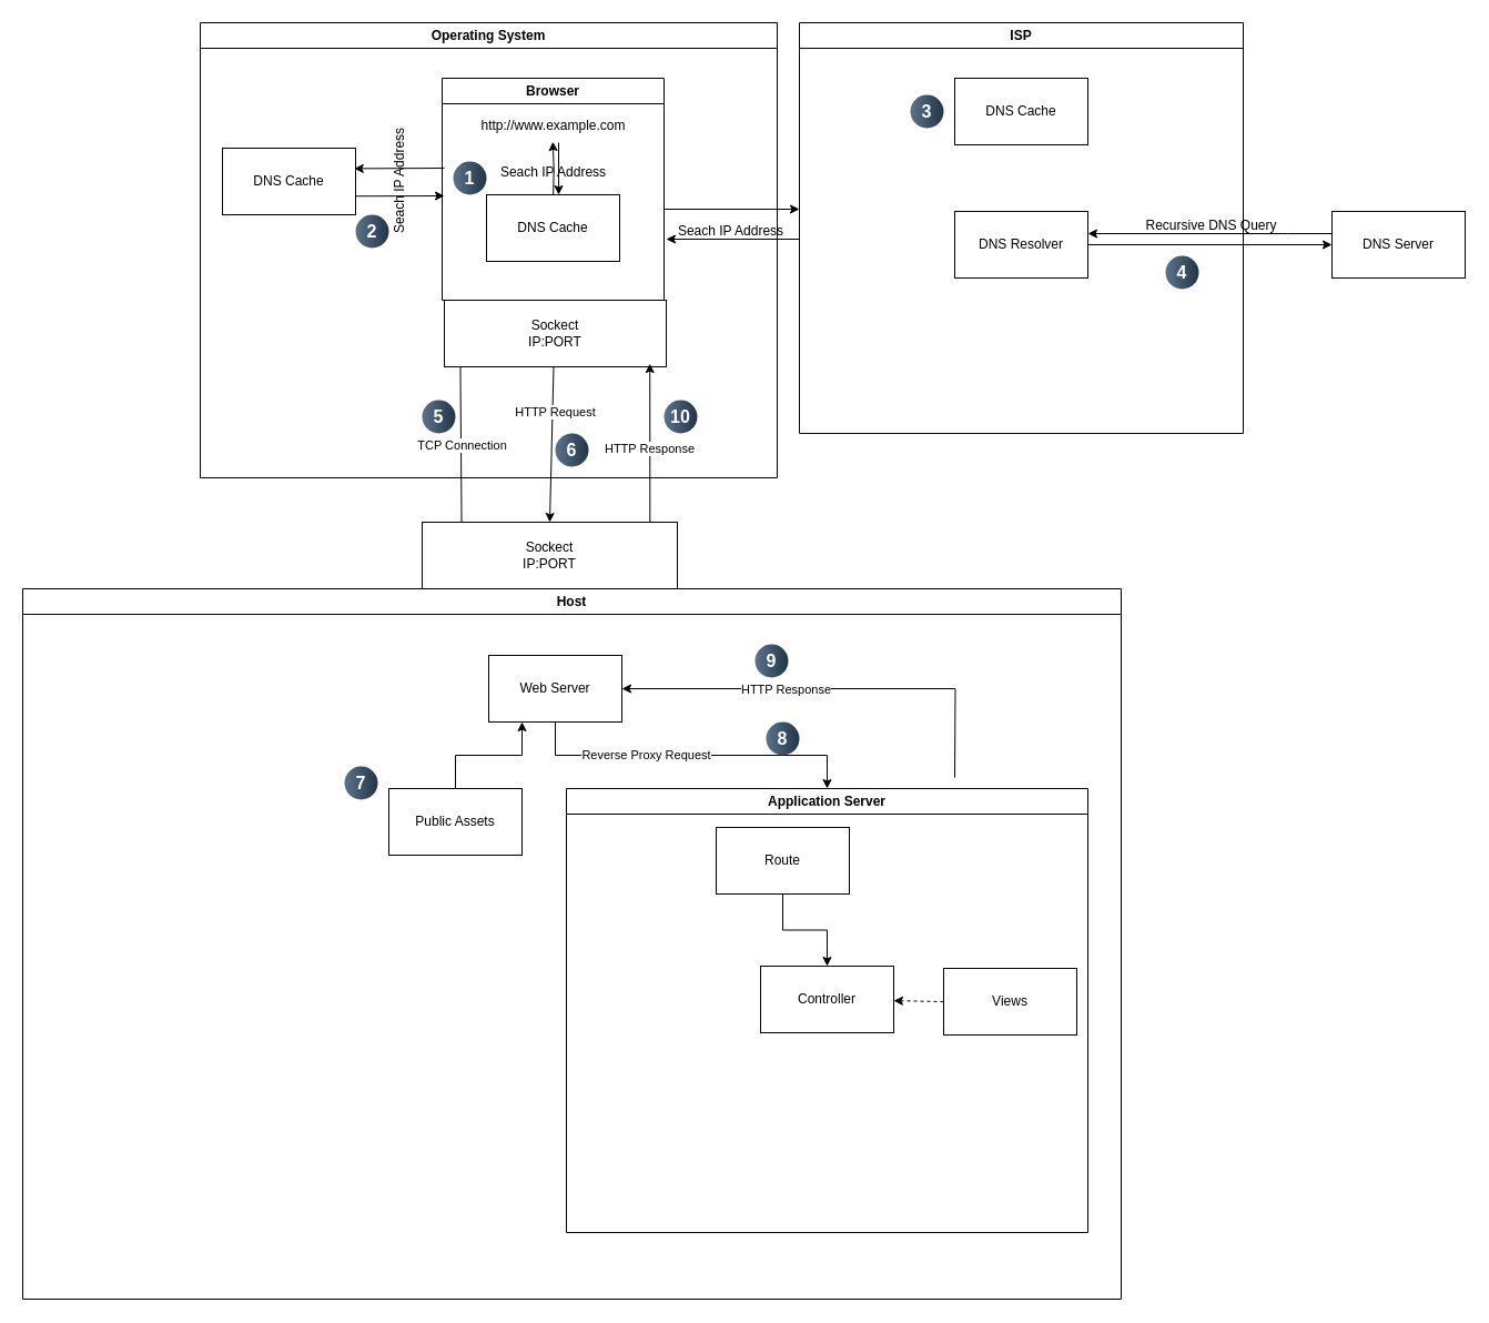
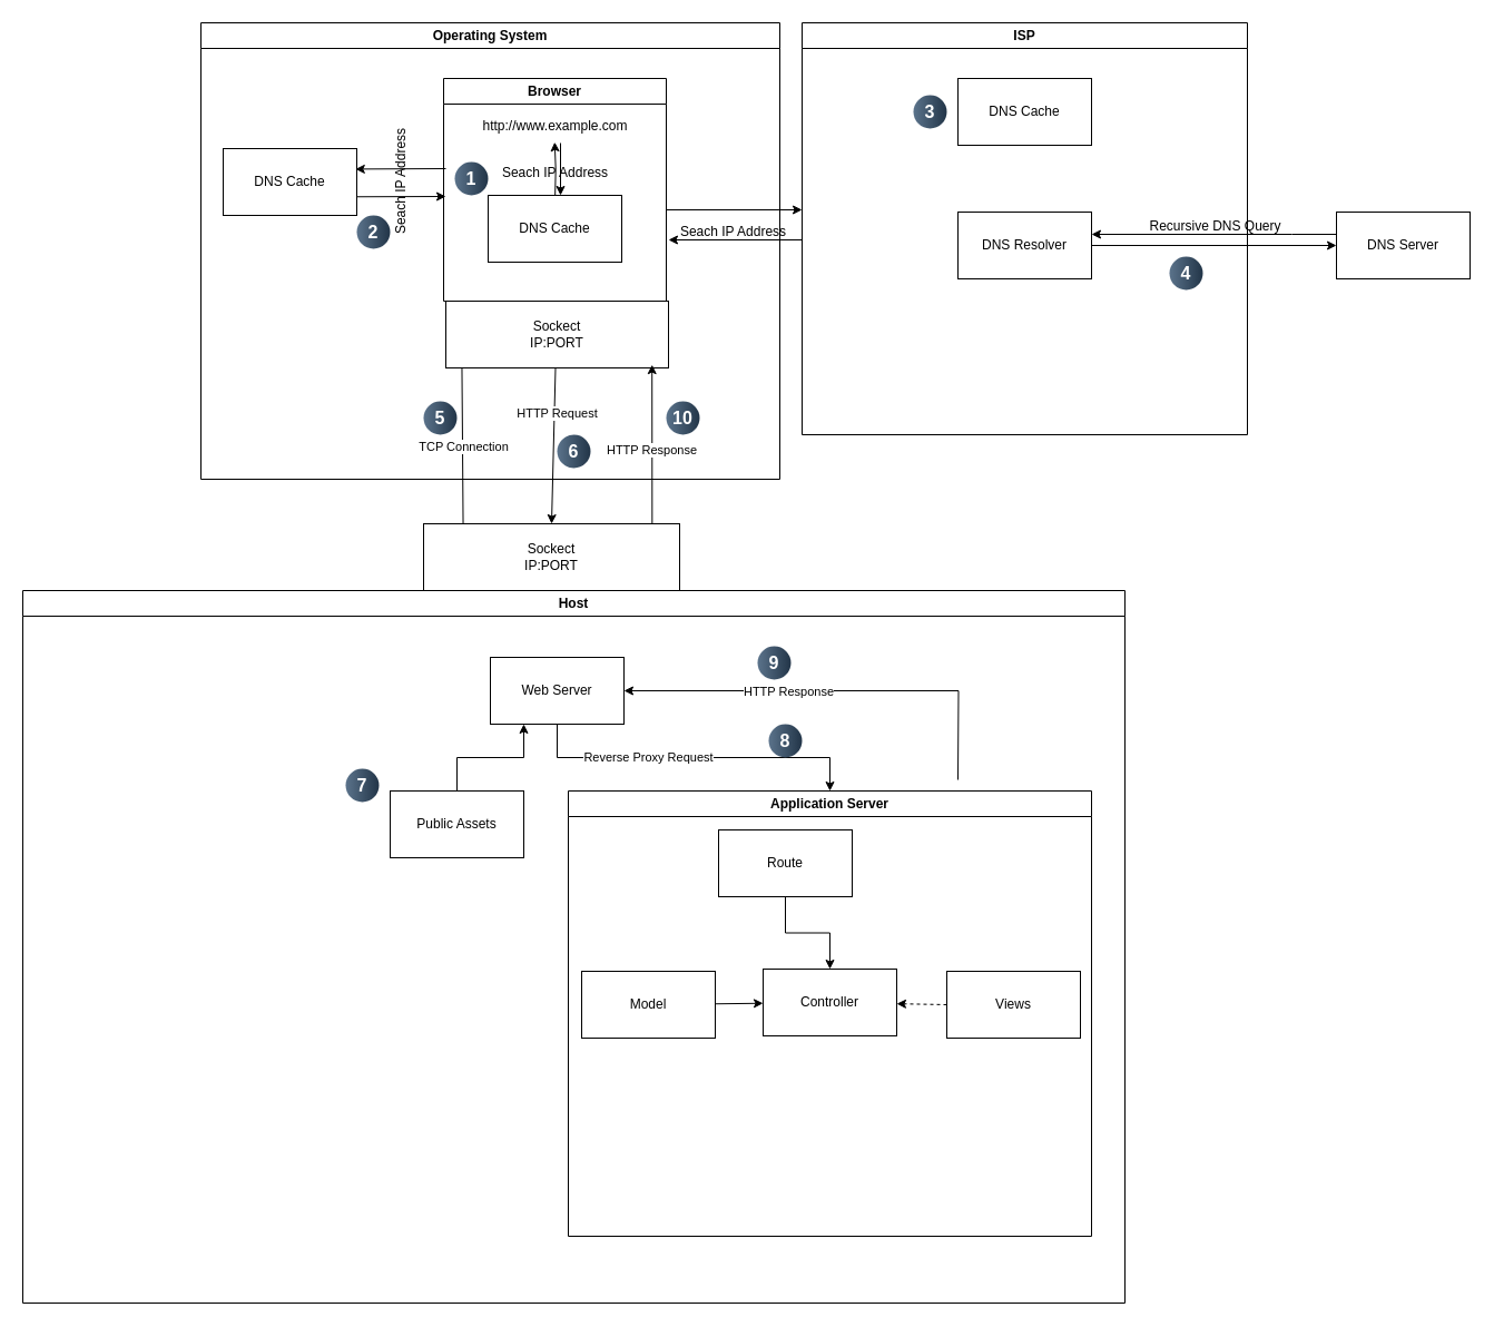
  <mxCell id="0" />
  <mxCell id="1" parent="0" />
  <mxCell id="2" style="rounded=0;orthogonalLoop=1;jettySize=auto;html=1;endArrow=none;endFill=0;exitX=0;exitY=1;exitDx=0;exitDy=0;entryX=0.4;entryY=-0.002;entryDx=0;entryDy=0;entryPerimeter=0;" edge="1" parent="1" target="33"><mxGeometry relative="1" as="geometry"><mxPoint x="414" y="270" as="sourcePoint" /><mxPoint x="414" y="520" as="targetPoint" /></mxGeometry></mxCell>
  <mxCell id="3" value="TCP Connection" style="edgeLabel;html=1;align=center;verticalAlign=middle;resizable=0;points=[];" vertex="1" connectable="0" parent="2"><mxGeometry x="0.015" relative="1" as="geometry"><mxPoint as="offset" /></mxGeometry></mxCell>
  <mxCell id="4" style="rounded=0;orthogonalLoop=1;jettySize=auto;html=1;exitX=0.5;exitY=0;exitDx=0;exitDy=0;entryX=0.5;entryY=0;entryDx=0;entryDy=0;" edge="1" parent="1" source="20" target="56"><mxGeometry relative="1" as="geometry"><mxPoint x="504" y="390" as="sourcePoint" /><mxPoint x="498" y="460" as="targetPoint" /></mxGeometry></mxCell>
  <mxCell id="5" value="HTTP Request" style="edgeLabel;html=1;align=center;verticalAlign=middle;resizable=0;points=[];" vertex="1" connectable="0" parent="4"><mxGeometry x="-0.03" y="2" relative="1" as="geometry"><mxPoint y="3" as="offset" /></mxGeometry></mxCell>
  <mxCell id="6" value="Operating System" style="swimlane;whiteSpace=wrap;html=1;" vertex="1" parent="1"><mxGeometry x="180" y="20" width="520" height="410" as="geometry" /></mxCell>
  <mxCell id="7" value="" style="rounded=0;orthogonalLoop=1;jettySize=auto;html=1;entryX=0.99;entryY=0.307;entryDx=0;entryDy=0;entryPerimeter=0;" edge="1" parent="6" target="17"><mxGeometry relative="1" as="geometry"><mxPoint x="220" y="131" as="sourcePoint" /><mxPoint x="138" y="128" as="targetPoint" /></mxGeometry></mxCell>
  <mxCell id="8" style="edgeStyle=orthogonalEdgeStyle;rounded=0;orthogonalLoop=1;jettySize=auto;html=1;" edge="1" parent="6"><mxGeometry relative="1" as="geometry"><mxPoint x="540" y="168" as="targetPoint" /><mxPoint x="418" y="168" as="sourcePoint" /></mxGeometry></mxCell>
  <mxCell id="9" value="Browser" style="swimlane;whiteSpace=wrap;html=1;" vertex="1" parent="6"><mxGeometry x="218" y="50" width="200" height="200" as="geometry" /></mxCell>
  <mxCell id="10" value="" style="edgeStyle=orthogonalEdgeStyle;rounded=0;orthogonalLoop=1;jettySize=auto;html=1;" edge="1" parent="9"><mxGeometry relative="1" as="geometry"><mxPoint x="105" y="58" as="sourcePoint" /><mxPoint x="105" y="105" as="targetPoint" /></mxGeometry></mxCell>
  <mxCell id="11" value="http://www.example.com" style="text;html=1;align=center;verticalAlign=middle;resizable=0;points=[];autosize=1;strokeColor=none;fillColor=none;" vertex="1" parent="9"><mxGeometry x="25" y="28" width="150" height="30" as="geometry" /></mxCell>
  <mxCell id="12" value="DNS Cache" style="rounded=0;whiteSpace=wrap;html=1;" vertex="1" parent="9"><mxGeometry x="40" y="105" width="120" height="60" as="geometry" /></mxCell>
  <mxCell id="13" style="edgeStyle=orthogonalEdgeStyle;rounded=0;orthogonalLoop=1;jettySize=auto;html=1;entryX=0.436;entryY=0.975;entryDx=0;entryDy=0;entryPerimeter=0;exitX=0.423;exitY=0.001;exitDx=0;exitDy=0;exitPerimeter=0;" edge="1" parent="9"><mxGeometry relative="1" as="geometry"><mxPoint x="100.16" y="105.0" as="sourcePoint" /><mxPoint x="99.8" y="57.19" as="targetPoint" /></mxGeometry></mxCell>
  <mxCell id="14" value="Seach IP Address" style="text;html=1;align=center;verticalAlign=middle;resizable=0;points=[];autosize=1;strokeColor=none;fillColor=none;" vertex="1" parent="9"><mxGeometry x="40" y="70" width="120" height="30" as="geometry" /></mxCell>
  <mxCell id="15" value="1" style="ellipse;whiteSpace=wrap;html=1;aspect=fixed;rotation=0;gradientColor=#223548;strokeColor=none;gradientDirection=east;fillColor=#5b738b;rounded=0;pointerEvents=0;fontFamily=Helvetica;fontSize=16;fontColor=#FFFFFF;spacingTop=4;spacingBottom=4;spacingLeft=4;spacingRight=4;points=[];fontStyle=1" vertex="1" parent="9"><mxGeometry x="10" y="75" width="30" height="30" as="geometry" /></mxCell>
  <mxCell id="16" style="rounded=0;orthogonalLoop=1;jettySize=auto;html=1;" edge="1" parent="6"><mxGeometry relative="1" as="geometry"><mxPoint x="130" y="156.308" as="sourcePoint" /><mxPoint x="220" y="156" as="targetPoint" /></mxGeometry></mxCell>
  <mxCell id="17" value="DNS Cache" style="rounded=0;whiteSpace=wrap;html=1;" vertex="1" parent="6"><mxGeometry x="20" y="113" width="120" height="60" as="geometry" /></mxCell>
  <mxCell id="18" value="Seach IP Address" style="text;html=1;align=center;verticalAlign=middle;resizable=0;points=[];autosize=1;strokeColor=none;fillColor=none;rotation=-90;" vertex="1" parent="6"><mxGeometry x="120" y="128" width="120" height="30" as="geometry" /></mxCell>
  <mxCell id="19" value="Seach IP Address" style="text;html=1;align=center;verticalAlign=middle;resizable=0;points=[];autosize=1;strokeColor=none;fillColor=none;" vertex="1" parent="6"><mxGeometry x="418" y="173" width="120" height="30" as="geometry" /></mxCell>
  <mxCell id="20" value="&lt;div&gt;Sockect&lt;/div&gt;&lt;div&gt;IP:PORT&lt;br&gt;&lt;/div&gt;" style="rounded=0;whiteSpace=wrap;html=1;" vertex="1" parent="6"><mxGeometry x="220" y="250" width="200" height="60" as="geometry" /></mxCell>
  <mxCell id="21" value="2" style="ellipse;whiteSpace=wrap;html=1;aspect=fixed;rotation=0;gradientColor=#223548;strokeColor=none;gradientDirection=east;fillColor=#5b738b;rounded=0;pointerEvents=0;fontFamily=Helvetica;fontSize=16;fontColor=#FFFFFF;spacingTop=4;spacingBottom=4;spacingLeft=4;spacingRight=4;points=[];fontStyle=1" vertex="1" parent="6"><mxGeometry x="140" y="173" width="30" height="30" as="geometry" /></mxCell>
  <mxCell id="22" value="5" style="ellipse;whiteSpace=wrap;html=1;aspect=fixed;rotation=0;gradientColor=#223548;strokeColor=none;gradientDirection=east;fillColor=#5b738b;rounded=0;pointerEvents=0;fontFamily=Helvetica;fontSize=16;fontColor=#FFFFFF;spacingTop=4;spacingBottom=4;spacingLeft=4;spacingRight=4;points=[];fontStyle=1" vertex="1" parent="6"><mxGeometry x="200" y="340" width="30" height="30" as="geometry" /></mxCell>
  <mxCell id="23" value="6" style="ellipse;whiteSpace=wrap;html=1;aspect=fixed;rotation=0;gradientColor=#223548;strokeColor=none;gradientDirection=east;fillColor=#5b738b;rounded=0;pointerEvents=0;fontFamily=Helvetica;fontSize=16;fontColor=#FFFFFF;spacingTop=4;spacingBottom=4;spacingLeft=4;spacingRight=4;points=[];fontStyle=1" vertex="1" parent="6"><mxGeometry x="320" y="370" width="30" height="30" as="geometry" /></mxCell>
  <mxCell id="24" value="10" style="ellipse;whiteSpace=wrap;html=1;aspect=fixed;rotation=0;gradientColor=#223548;strokeColor=none;gradientDirection=east;fillColor=#5b738b;rounded=0;pointerEvents=0;fontFamily=Helvetica;fontSize=16;fontColor=#FFFFFF;spacingTop=4;spacingBottom=4;spacingLeft=4;spacingRight=4;points=[];fontStyle=1" vertex="1" parent="6"><mxGeometry x="418" y="340" width="30" height="30" as="geometry" /></mxCell>
  <mxCell id="25" style="rounded=0;orthogonalLoop=1;jettySize=auto;html=1;" edge="1" parent="1"><mxGeometry relative="1" as="geometry"><mxPoint x="600" y="215" as="targetPoint" /><mxPoint x="720" y="215" as="sourcePoint" /></mxGeometry></mxCell>
  <mxCell id="26" value="ISP" style="swimlane;whiteSpace=wrap;html=1;startSize=23;" vertex="1" parent="1"><mxGeometry x="720" y="20" width="400" height="370" as="geometry" /></mxCell>
  <mxCell id="27" value="DNS Cache" style="rounded=0;whiteSpace=wrap;html=1;" vertex="1" parent="26"><mxGeometry x="140" y="50" width="120" height="60" as="geometry" /></mxCell>
  <mxCell id="28" value="DNS Resolver" style="rounded=0;whiteSpace=wrap;html=1;" vertex="1" parent="26"><mxGeometry x="140" y="170" width="120" height="60" as="geometry" /></mxCell>
  <mxCell id="29" value="4" style="ellipse;whiteSpace=wrap;html=1;aspect=fixed;rotation=0;gradientColor=#223548;strokeColor=none;gradientDirection=east;fillColor=#5b738b;rounded=0;pointerEvents=0;fontFamily=Helvetica;fontSize=16;fontColor=#FFFFFF;spacingTop=4;spacingBottom=4;spacingLeft=4;spacingRight=4;points=[];fontStyle=1" vertex="1" parent="26"><mxGeometry x="330" y="210" width="30" height="30" as="geometry" /></mxCell>
  <mxCell id="30" value="3" style="ellipse;whiteSpace=wrap;html=1;aspect=fixed;rotation=0;gradientColor=#223548;strokeColor=none;gradientDirection=east;fillColor=#5b738b;rounded=0;pointerEvents=0;fontFamily=Helvetica;fontSize=16;fontColor=#FFFFFF;spacingTop=4;spacingBottom=4;spacingLeft=4;spacingRight=4;points=[];fontStyle=1" vertex="1" parent="26"><mxGeometry x="100" y="65" width="30" height="30" as="geometry" /></mxCell>
  <mxCell id="31" style="rounded=0;orthogonalLoop=1;jettySize=auto;html=1;exitX=0.893;exitY=0.929;exitDx=0;exitDy=0;exitPerimeter=0;entryX=0.926;entryY=0.952;entryDx=0;entryDy=0;entryPerimeter=0;" edge="1" parent="1" source="56" target="20"><mxGeometry relative="1" as="geometry"><mxPoint x="590" y="340" as="targetPoint" /><mxPoint x="591.12" y="508.8" as="sourcePoint" /></mxGeometry></mxCell>
  <mxCell id="32" value="HTTP Response" style="edgeLabel;html=1;align=center;verticalAlign=middle;resizable=0;points=[];" vertex="1" connectable="0" parent="31"><mxGeometry x="-0.029" y="1" relative="1" as="geometry"><mxPoint y="-26" as="offset" /></mxGeometry></mxCell>
  <mxCell id="33" value="Host" style="swimlane;whiteSpace=wrap;html=1;startSize=23;" vertex="1" parent="1"><mxGeometry x="20" y="530" width="990" height="640" as="geometry" /></mxCell>
  <mxCell id="34" style="edgeStyle=orthogonalEdgeStyle;rounded=0;orthogonalLoop=1;jettySize=auto;html=1;startArrow=classic;startFill=1;endArrow=none;endFill=0;" edge="1" parent="33" source="36"><mxGeometry relative="1" as="geometry"><mxPoint x="840" y="170.0" as="targetPoint" /></mxGeometry></mxCell>
  <mxCell id="35" value="HTTP Response" style="edgeLabel;html=1;align=center;verticalAlign=middle;resizable=0;points=[];" vertex="1" connectable="0" parent="34"><mxGeometry x="-0.229" relative="1" as="geometry"><mxPoint as="offset" /></mxGeometry></mxCell>
  <mxCell id="36" value="Web Server" style="rounded=0;whiteSpace=wrap;html=1;" vertex="1" parent="33"><mxGeometry x="420" y="60" width="120" height="60" as="geometry" /></mxCell>
  <mxCell id="37" style="edgeStyle=orthogonalEdgeStyle;rounded=0;orthogonalLoop=1;jettySize=auto;html=1;entryX=0.5;entryY=1;entryDx=0;entryDy=0;startArrow=classic;startFill=1;endArrow=none;endFill=0;" edge="1" parent="33" source="39" target="36"><mxGeometry relative="1" as="geometry"><mxPoint x="500" y="130.0" as="targetPoint" /></mxGeometry></mxCell>
  <mxCell id="38" value="Reverse Proxy Request" style="edgeLabel;html=1;align=center;verticalAlign=middle;resizable=0;points=[];" vertex="1" connectable="0" parent="37"><mxGeometry x="0.272" y="-1" relative="1" as="geometry"><mxPoint as="offset" /></mxGeometry></mxCell>
  <mxCell id="39" value="Application Server" style="swimlane;whiteSpace=wrap;html=1;startSize=23;" vertex="1" parent="33"><mxGeometry x="490" y="180" width="470" height="400" as="geometry" /></mxCell>
  <mxCell id="40" value="" style="edgeStyle=orthogonalEdgeStyle;rounded=0;orthogonalLoop=1;jettySize=auto;html=1;" edge="1" parent="39" source="41" target="42"><mxGeometry relative="1" as="geometry" /></mxCell>
  <mxCell id="41" value="Route" style="rounded=0;whiteSpace=wrap;html=1;" vertex="1" parent="39"><mxGeometry x="135" y="35" width="120" height="60" as="geometry" /></mxCell>
  <mxCell id="42" value="Controller" style="rounded=0;whiteSpace=wrap;html=1;" vertex="1" parent="39"><mxGeometry x="175" y="160" width="120" height="60" as="geometry" /></mxCell>
  <mxCell id="43" value="" style="rounded=0;orthogonalLoop=1;jettySize=auto;html=1;exitX=0;exitY=0.5;exitDx=0;exitDy=0;dashed=1;" edge="1" parent="39" source="44" target="42"><mxGeometry relative="1" as="geometry" /></mxCell>
  <mxCell id="44" value="Views" style="rounded=0;whiteSpace=wrap;html=1;" vertex="1" parent="39"><mxGeometry x="340" y="162" width="120" height="60" as="geometry" /></mxCell>
+ <mxCell id="45" value="" style="rounded=0;orthogonalLoop=1;jettySize=auto;html=1;" edge="1" parent="39" source="46" target="42"><mxGeometry relative="1" as="geometry" /></mxCell>
+ <mxCell id="46" value="Model" style="rounded=0;whiteSpace=wrap;html=1;" vertex="1" parent="39"><mxGeometry x="12" y="162" width="120" height="60" as="geometry" /></mxCell>
  <mxCell id="47" style="edgeStyle=orthogonalEdgeStyle;rounded=0;orthogonalLoop=1;jettySize=auto;html=1;entryX=0.25;entryY=1;entryDx=0;entryDy=0;" edge="1" parent="33" source="48" target="36"><mxGeometry relative="1" as="geometry" /></mxCell>
  <mxCell id="48" value="Public Assets" style="rounded=0;whiteSpace=wrap;html=1;" vertex="1" parent="33"><mxGeometry x="330" y="180" width="120" height="60" as="geometry" /></mxCell>
  <mxCell id="49" value="7" style="ellipse;whiteSpace=wrap;html=1;aspect=fixed;rotation=0;gradientColor=#223548;strokeColor=none;gradientDirection=east;fillColor=#5b738b;rounded=0;pointerEvents=0;fontFamily=Helvetica;fontSize=16;fontColor=#FFFFFF;spacingTop=4;spacingBottom=4;spacingLeft=4;spacingRight=4;points=[];fontStyle=1" vertex="1" parent="33"><mxGeometry x="290" y="160" width="30" height="30" as="geometry" /></mxCell>
  <mxCell id="50" value="9" style="ellipse;whiteSpace=wrap;html=1;aspect=fixed;rotation=0;gradientColor=#223548;strokeColor=none;gradientDirection=east;fillColor=#5b738b;rounded=0;pointerEvents=0;fontFamily=Helvetica;fontSize=16;fontColor=#FFFFFF;spacingTop=4;spacingBottom=4;spacingLeft=4;spacingRight=4;points=[];fontStyle=1" vertex="1" parent="33"><mxGeometry x="660" y="50" width="30" height="30" as="geometry" /></mxCell>
  <mxCell id="51" value="8" style="ellipse;whiteSpace=wrap;html=1;aspect=fixed;rotation=0;gradientColor=#223548;strokeColor=none;gradientDirection=east;fillColor=#5b738b;rounded=0;pointerEvents=0;fontFamily=Helvetica;fontSize=16;fontColor=#FFFFFF;spacingTop=4;spacingBottom=4;spacingLeft=4;spacingRight=4;points=[];fontStyle=1" vertex="1" parent="33"><mxGeometry x="670" y="120" width="30" height="30" as="geometry" /></mxCell>
  <mxCell id="52" style="edgeStyle=orthogonalEdgeStyle;rounded=0;orthogonalLoop=1;jettySize=auto;html=1;" edge="1" parent="1" source="53" target="28"><mxGeometry relative="1" as="geometry"><Array as="points"><mxPoint x="1160" y="210" /><mxPoint x="1160" y="210" /></Array></mxGeometry></mxCell>
  <mxCell id="53" value="DNS Server" style="rounded=0;whiteSpace=wrap;html=1;" vertex="1" parent="1"><mxGeometry x="1200" y="190" width="120" height="60" as="geometry" /></mxCell>
  <mxCell id="54" style="rounded=0;orthogonalLoop=1;jettySize=auto;html=1;entryX=0;entryY=0.5;entryDx=0;entryDy=0;" edge="1" parent="1" source="28" target="53"><mxGeometry relative="1" as="geometry" /></mxCell>
  <mxCell id="55" value="Recursive DNS Query" style="text;html=1;align=center;verticalAlign=middle;resizable=0;points=[];autosize=1;strokeColor=none;fillColor=none;" vertex="1" parent="1"><mxGeometry x="1021" y="188" width="140" height="30" as="geometry" /></mxCell>
  <mxCell id="56" value="&lt;div&gt;Sockect&lt;/div&gt;&lt;div&gt;IP:PORT&lt;br&gt;&lt;/div&gt;" style="rounded=0;whiteSpace=wrap;html=1;" vertex="1" parent="1"><mxGeometry x="380" y="470" width="230" height="60" as="geometry" /></mxCell>
